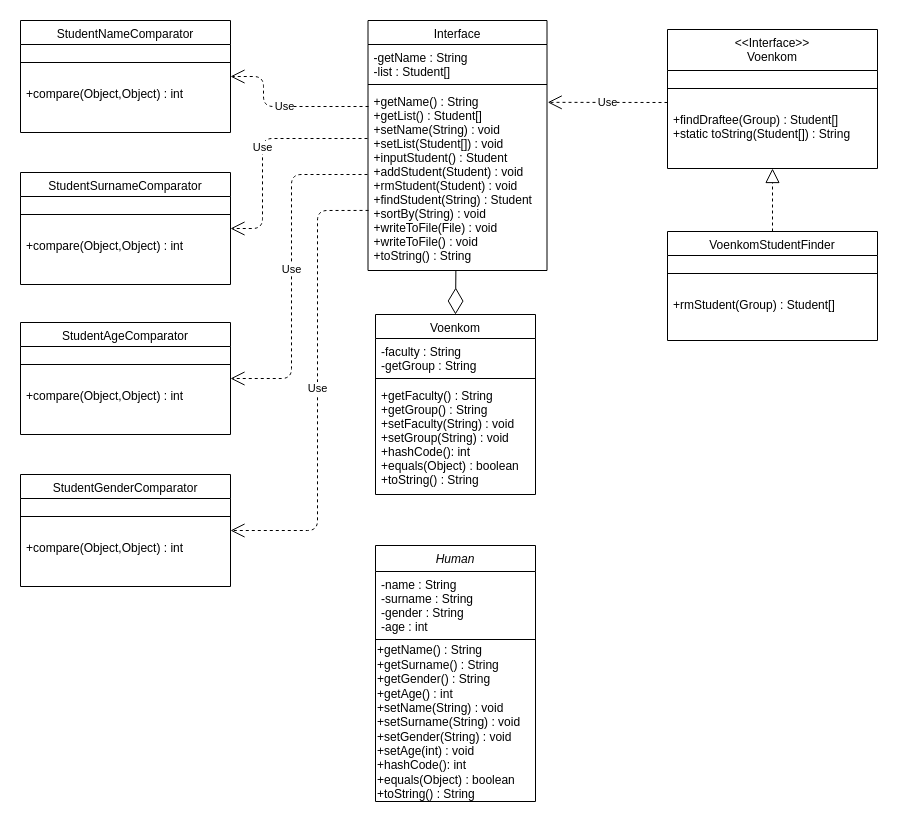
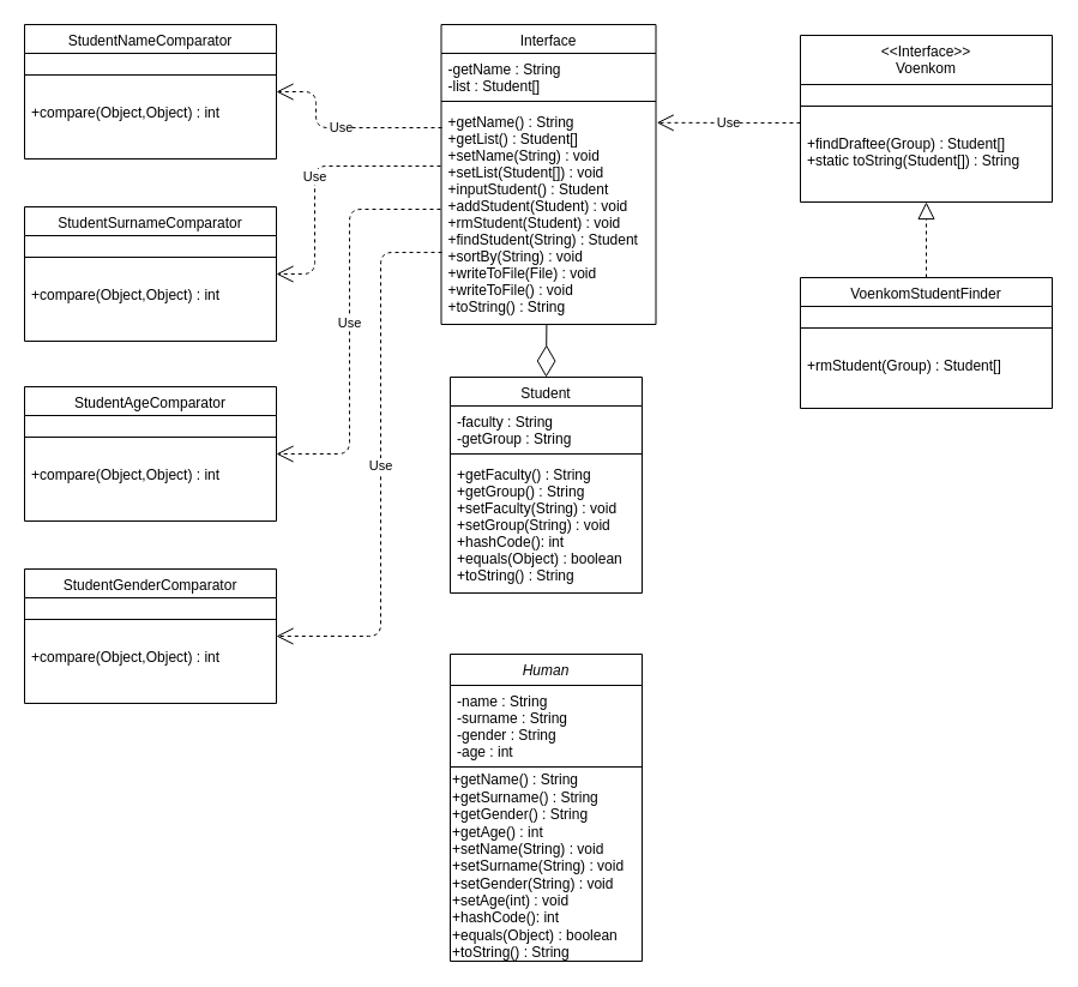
  <mxCell id="0" />
  <mxCell id="1" parent="0" />
  <mxCell id="2" value="Human" style="swimlane;fontStyle=2;align=center;verticalAlign=top;childLayout=stackLayout;horizontal=1;startSize=26;horizontalStack=0;resizeParent=1;resizeLast=0;collapsible=1;marginBottom=0;rounded=0;shadow=0;strokeWidth=1;" parent="1" vertex="1"><mxGeometry x="375" y="545" width="160" height="256" as="geometry"><mxRectangle x="220" y="120" width="160" height="26" as="alternateBounds" /></mxGeometry></mxCell>
  <mxCell id="3" value="-name : String &#10;-surname : String &#10;-gender : String&#10;-age : int&#10;" style="text;align=left;verticalAlign=top;spacingLeft=4;spacingRight=4;overflow=hidden;rotatable=0;points=[[0,0.5],[1,0.5]];portConstraint=eastwest;" parent="2" vertex="1"><mxGeometry y="26" width="160" height="64" as="geometry" /></mxCell>
  <mxCell id="4" value="" style="line;html=1;strokeWidth=1;align=left;verticalAlign=middle;spacingTop=-1;spacingLeft=3;spacingRight=3;rotatable=0;labelPosition=right;points=[];portConstraint=eastwest;" parent="2" vertex="1"><mxGeometry y="90" width="160" height="8" as="geometry" /></mxCell>
  <mxCell id="5" value="&lt;span&gt;+getName() : String&lt;/span&gt;&lt;br style=&quot;padding: 0px ; margin: 0px&quot;&gt;&lt;span&gt;+getSurname() : String&lt;br&gt;&lt;/span&gt;+getGender() : String&lt;br&gt;+getAge() : int&lt;br style=&quot;padding: 0px ; margin: 0px&quot;&gt;&lt;span&gt;+setName(String) : void&lt;/span&gt;&lt;br style=&quot;padding: 0px ; margin: 0px&quot;&gt;&lt;span&gt;+setSurname(String) : void&lt;br&gt;&lt;/span&gt;+setGender(String) : void&lt;br&gt;+setAge(int) : void&lt;br&gt;+hashCode(): int&lt;br&gt;+equals(Object) : boolean&lt;br&gt;&lt;span&gt;+toString() : String&lt;br&gt;&lt;/span&gt;" style="text;html=1;align=left;verticalAlign=middle;resizable=0;points=[];autosize=1;" parent="2" vertex="1"><mxGeometry y="98" width="160" height="158" as="geometry" /></mxCell>
- <mxCell id="6" value="Voenkom" style="swimlane;fontStyle=0;align=center;verticalAlign=top;childLayout=stackLayout;horizontal=1;startSize=24;horizontalStack=0;resizeParent=1;resizeLast=0;collapsible=1;marginBottom=0;rounded=0;shadow=0;strokeWidth=1;" parent="1" vertex="1"><mxGeometry x="375" y="314" width="160" height="180" as="geometry"><mxRectangle x="30" y="370" width="160" height="26" as="alternateBounds" /></mxGeometry></mxCell>
+ <mxCell id="6" value="Student" style="swimlane;fontStyle=0;align=center;verticalAlign=top;childLayout=stackLayout;horizontal=1;startSize=24;horizontalStack=0;resizeParent=1;resizeLast=0;collapsible=1;marginBottom=0;rounded=0;shadow=0;strokeWidth=1;" parent="1" vertex="1"><mxGeometry x="375" y="314" width="160" height="180" as="geometry"><mxRectangle x="30" y="370" width="160" height="26" as="alternateBounds" /></mxGeometry></mxCell>
  <mxCell id="7" value="-faculty : String&#10;-getGroup : String" style="text;align=left;verticalAlign=top;spacingLeft=4;spacingRight=4;overflow=hidden;rotatable=0;points=[[0,0.5],[1,0.5]];portConstraint=eastwest;" parent="6" vertex="1"><mxGeometry y="24" width="160" height="36" as="geometry" /></mxCell>
  <mxCell id="8" value="" style="line;html=1;strokeWidth=1;align=left;verticalAlign=middle;spacingTop=-1;spacingLeft=3;spacingRight=3;rotatable=0;labelPosition=right;points=[];portConstraint=eastwest;" parent="6" vertex="1"><mxGeometry y="60" width="160" height="8" as="geometry" /></mxCell>
  <mxCell id="9" value="+getFaculty() : String&#10;+getGroup() : String&#10;+setFaculty(String) : void&#10;+setGroup(String) : void&#10;+hashCode(): int&#10;+equals(Object) : boolean&#10;+toString() : String" style="text;align=left;verticalAlign=top;spacingLeft=4;spacingRight=4;overflow=hidden;rotatable=0;points=[[0,0.5],[1,0.5]];portConstraint=eastwest;" parent="6" vertex="1"><mxGeometry y="68" width="160" height="112" as="geometry" /></mxCell>
  <mxCell id="10" value="Interface" style="swimlane;fontStyle=0;align=center;verticalAlign=top;childLayout=stackLayout;horizontal=1;startSize=24;horizontalStack=0;resizeParent=1;resizeLast=0;collapsible=1;marginBottom=0;rounded=0;shadow=0;strokeWidth=1;" parent="1" vertex="1"><mxGeometry x="367.5" y="20" width="179" height="250" as="geometry"><mxRectangle x="30" y="370" width="160" height="26" as="alternateBounds" /></mxGeometry></mxCell>
  <mxCell id="11" value="-getName : String &#10;-list : Student[]" style="text;align=left;verticalAlign=top;spacingLeft=4;spacingRight=4;overflow=hidden;rotatable=0;points=[[0,0.5],[1,0.5]];portConstraint=eastwest;" parent="10" vertex="1"><mxGeometry y="24" width="179" height="36" as="geometry" /></mxCell>
  <mxCell id="12" value="" style="line;html=1;strokeWidth=1;align=left;verticalAlign=middle;spacingTop=-1;spacingLeft=3;spacingRight=3;rotatable=0;labelPosition=right;points=[];portConstraint=eastwest;" parent="10" vertex="1"><mxGeometry y="60" width="179" height="8" as="geometry" /></mxCell>
  <mxCell id="13" value="+getName() : String&#10;+getList() : Student[]&#10;+setName(String) : void&#10;+setList(Student[]) : void&#10;+inputStudent() : Student&#10;+addStudent(Student) : void&#10;+rmStudent(Student) : void&#10;+findStudent(String) : Student&#10;+sortBy(String) : void&#10;+writeToFile(File) : void&#10;+writeToFile() : void&#10;+toString() : String" style="text;align=left;verticalAlign=top;spacingLeft=4;spacingRight=4;overflow=hidden;rotatable=0;points=[[0,0.5],[1,0.5]];portConstraint=eastwest;" parent="10" vertex="1"><mxGeometry y="68" width="179" height="182" as="geometry" /></mxCell>
  <mxCell id="14" value="&lt;&lt;Interface&gt;&gt;&#10;Voenkom" style="swimlane;fontStyle=0;align=center;verticalAlign=top;childLayout=stackLayout;horizontal=1;startSize=41;horizontalStack=0;resizeParent=1;resizeLast=0;collapsible=1;marginBottom=0;rounded=0;shadow=0;strokeWidth=1;" parent="1" vertex="1"><mxGeometry x="667" y="29" width="210" height="139" as="geometry"><mxRectangle x="30" y="370" width="160" height="26" as="alternateBounds" /></mxGeometry></mxCell>
  <mxCell id="15" value="" style="line;html=1;strokeWidth=1;align=left;verticalAlign=middle;spacingTop=-1;spacingLeft=3;spacingRight=3;rotatable=0;labelPosition=right;points=[];portConstraint=eastwest;" parent="14" vertex="1"><mxGeometry y="41" width="210" height="36" as="geometry" /></mxCell>
  <mxCell id="16" value="+findDraftee(Group) : Student[]&#10;+static toString(Student[]) : String" style="text;align=left;verticalAlign=top;spacingLeft=4;spacingRight=4;overflow=hidden;rotatable=0;points=[[0,0.5],[1,0.5]];portConstraint=eastwest;" parent="14" vertex="1"><mxGeometry y="77" width="210" height="62" as="geometry" /></mxCell>
  <mxCell id="17" value="" style="endArrow=diamondThin;endFill=0;endSize=24;html=1;exitX=0.491;exitY=1;exitDx=0;exitDy=0;exitPerimeter=0;entryX=0.5;entryY=0;entryDx=0;entryDy=0;" parent="1" source="13" target="6" edge="1"><mxGeometry width="160" relative="1" as="geometry"><mxPoint x="47" as="sourcePoint" y="831" /><mxPoint x="357" y="371" as="targetPoint" /></mxGeometry></mxCell>
  <mxCell id="18" value="Use" style="endArrow=open;endSize=12;dashed=1;html=1;entryX=1.004;entryY=0.076;entryDx=0;entryDy=0;entryPerimeter=0;" parent="1" target="13" edge="1"><mxGeometry width="160" relative="1" as="geometry"><mxPoint x="667" y="102" as="sourcePoint" /><mxPoint x="577" y="99" as="targetPoint" /></mxGeometry></mxCell>
  <mxCell id="19" value="VoenkomStudentFinder" style="swimlane;fontStyle=0;align=center;verticalAlign=top;childLayout=stackLayout;horizontal=1;startSize=24;horizontalStack=0;resizeParent=1;resizeLast=0;collapsible=1;marginBottom=0;rounded=0;shadow=0;strokeWidth=1;" parent="1" vertex="1"><mxGeometry x="667" y="231" width="210" height="109" as="geometry"><mxRectangle x="30" y="370" width="160" height="26" as="alternateBounds" /></mxGeometry></mxCell>
  <mxCell id="20" value="" style="line;html=1;strokeWidth=1;align=left;verticalAlign=middle;spacingTop=-1;spacingLeft=3;spacingRight=3;rotatable=0;labelPosition=right;points=[];portConstraint=eastwest;" parent="19" vertex="1"><mxGeometry y="24" width="210" height="36" as="geometry" /></mxCell>
  <mxCell id="21" value="+rmStudent(Group) : Student[]" style="text;align=left;verticalAlign=top;spacingLeft=4;spacingRight=4;overflow=hidden;rotatable=0;points=[[0,0.5],[1,0.5]];portConstraint=eastwest;" parent="19" vertex="1"><mxGeometry y="60" width="210" height="38" as="geometry" /></mxCell>
  <mxCell id="22" value="" style="endArrow=block;dashed=1;endFill=0;endSize=12;html=1;entryX=0.5;entryY=1;entryDx=0;entryDy=0;exitX=0.5;exitY=0;exitDx=0;exitDy=0;" parent="1" source="19" target="14" edge="1"><mxGeometry width="160" relative="1" as="geometry"><mxPoint x="397" y="201" as="sourcePoint" /><mxPoint x="557" y="201" as="targetPoint" /></mxGeometry></mxCell>
  <mxCell id="23" value="StudentNameComparator" style="swimlane;fontStyle=0;align=center;verticalAlign=top;childLayout=stackLayout;horizontal=1;startSize=24;horizontalStack=0;resizeParent=1;resizeLast=0;collapsible=1;marginBottom=0;rounded=0;shadow=0;strokeWidth=1;" parent="1" vertex="1"><mxGeometry x="20" y="20" width="210" height="112" as="geometry"><mxRectangle x="30" y="370" width="160" height="26" as="alternateBounds" /></mxGeometry></mxCell>
  <mxCell id="24" value="" style="line;html=1;strokeWidth=1;align=left;verticalAlign=middle;spacingTop=-1;spacingLeft=3;spacingRight=3;rotatable=0;labelPosition=right;points=[];portConstraint=eastwest;" parent="23" vertex="1"><mxGeometry y="24" width="210" height="36" as="geometry" /></mxCell>
  <mxCell id="25" value="+compare(Object,Object) : int" style="text;align=left;verticalAlign=top;spacingLeft=4;spacingRight=4;overflow=hidden;rotatable=0;points=[[0,0.5],[1,0.5]];portConstraint=eastwest;" parent="23" vertex="1"><mxGeometry y="60" width="210" height="27" as="geometry" /></mxCell>
  <mxCell id="26" value="StudentSurnameComparator" style="swimlane;fontStyle=0;align=center;verticalAlign=top;childLayout=stackLayout;horizontal=1;startSize=24;horizontalStack=0;resizeParent=1;resizeLast=0;collapsible=1;marginBottom=0;rounded=0;shadow=0;strokeWidth=1;" parent="1" vertex="1"><mxGeometry x="20" y="172" width="210" height="112" as="geometry"><mxRectangle x="30" y="370" width="160" height="26" as="alternateBounds" /></mxGeometry></mxCell>
  <mxCell id="27" value="" style="line;html=1;strokeWidth=1;align=left;verticalAlign=middle;spacingTop=-1;spacingLeft=3;spacingRight=3;rotatable=0;labelPosition=right;points=[];portConstraint=eastwest;" parent="26" vertex="1"><mxGeometry y="24" width="210" height="36" as="geometry" /></mxCell>
  <mxCell id="28" value="+compare(Object,Object) : int" style="text;align=left;verticalAlign=top;spacingLeft=4;spacingRight=4;overflow=hidden;rotatable=0;points=[[0,0.5],[1,0.5]];portConstraint=eastwest;" parent="26" vertex="1"><mxGeometry y="60" width="210" height="40" as="geometry" /></mxCell>
  <mxCell id="29" value="StudentAgeComparator" style="swimlane;fontStyle=0;align=center;verticalAlign=top;childLayout=stackLayout;horizontal=1;startSize=24;horizontalStack=0;resizeParent=1;resizeLast=0;collapsible=1;marginBottom=0;rounded=0;shadow=0;strokeWidth=1;" parent="1" vertex="1"><mxGeometry x="20" y="322" width="210" height="112" as="geometry"><mxRectangle x="30" y="370" width="160" height="26" as="alternateBounds" /></mxGeometry></mxCell>
  <mxCell id="30" value="" style="line;html=1;strokeWidth=1;align=left;verticalAlign=middle;spacingTop=-1;spacingLeft=3;spacingRight=3;rotatable=0;labelPosition=right;points=[];portConstraint=eastwest;" parent="29" vertex="1"><mxGeometry y="24" width="210" height="36" as="geometry" /></mxCell>
  <mxCell id="31" value="+compare(Object,Object) : int" style="text;align=left;verticalAlign=top;spacingLeft=4;spacingRight=4;overflow=hidden;rotatable=0;points=[[0,0.5],[1,0.5]];portConstraint=eastwest;" parent="29" vertex="1"><mxGeometry y="60" width="210" height="40" as="geometry" /></mxCell>
  <mxCell id="32" value="StudentGenderComparator" style="swimlane;fontStyle=0;align=center;verticalAlign=top;childLayout=stackLayout;horizontal=1;startSize=24;horizontalStack=0;resizeParent=1;resizeLast=0;collapsible=1;marginBottom=0;rounded=0;shadow=0;strokeWidth=1;" parent="1" vertex="1"><mxGeometry x="20" y="474" width="210" height="112" as="geometry"><mxRectangle x="30" y="370" width="160" height="26" as="alternateBounds" /></mxGeometry></mxCell>
  <mxCell id="33" value="" style="line;html=1;strokeWidth=1;align=left;verticalAlign=middle;spacingTop=-1;spacingLeft=3;spacingRight=3;rotatable=0;labelPosition=right;points=[];portConstraint=eastwest;" parent="32" vertex="1"><mxGeometry y="24" width="210" height="36" as="geometry" /></mxCell>
  <mxCell id="34" value="+compare(Object,Object) : int" style="text;align=left;verticalAlign=top;spacingLeft=4;spacingRight=4;overflow=hidden;rotatable=0;points=[[0,0.5],[1,0.5]];portConstraint=eastwest;" parent="32" vertex="1"><mxGeometry y="60" width="210" height="40" as="geometry" /></mxCell>
  <mxCell id="35" value="Use" style="endArrow=open;endSize=12;dashed=1;html=1;entryX=1;entryY=0.5;entryDx=0;entryDy=0;" parent="1" target="23" edge="1"><mxGeometry width="160" relative="1" as="geometry"><mxPoint x="368" y="106" as="sourcePoint" /><mxPoint x="281" y="129" as="targetPoint" /><Array as="points"><mxPoint x="263" y="106" /><mxPoint x="263" y="76" /></Array></mxGeometry></mxCell>
  <mxCell id="36" value="Use" style="endArrow=open;endSize=12;dashed=1;html=1;entryX=1;entryY=0.5;entryDx=0;entryDy=0;" parent="1" target="26" edge="1"><mxGeometry width="160" relative="1" as="geometry"><mxPoint x="367" y="138" as="sourcePoint" /><mxPoint x="608" y="297" as="targetPoint" /><Array as="points"><mxPoint x="262" y="138" /><mxPoint x="262" y="228" /></Array></mxGeometry></mxCell>
  <mxCell id="37" value="Use" style="endArrow=open;endSize=12;dashed=1;html=1;entryX=1;entryY=0.5;entryDx=0;entryDy=0;" parent="1" target="29" edge="1"><mxGeometry width="160" relative="1" as="geometry"><mxPoint x="367" y="174" as="sourcePoint" /><mxPoint x="608" y="297" as="targetPoint" /><Array as="points"><mxPoint x="291" y="174" /><mxPoint x="291" y="378" /></Array></mxGeometry></mxCell>
  <mxCell id="38" value="Use" style="endArrow=open;endSize=12;dashed=1;html=1;exitX=0.003;exitY=0.67;exitDx=0;exitDy=0;exitPerimeter=0;entryX=1;entryY=0.5;entryDx=0;entryDy=0;" parent="1" source="13" target="32" edge="1"><mxGeometry width="160" relative="1" as="geometry"><mxPoint x="448" y="297" as="sourcePoint" /><mxPoint x="608" y="297" as="targetPoint" /><Array as="points"><mxPoint x="317" y="210" /><mxPoint x="317" y="530" /></Array></mxGeometry></mxCell>
